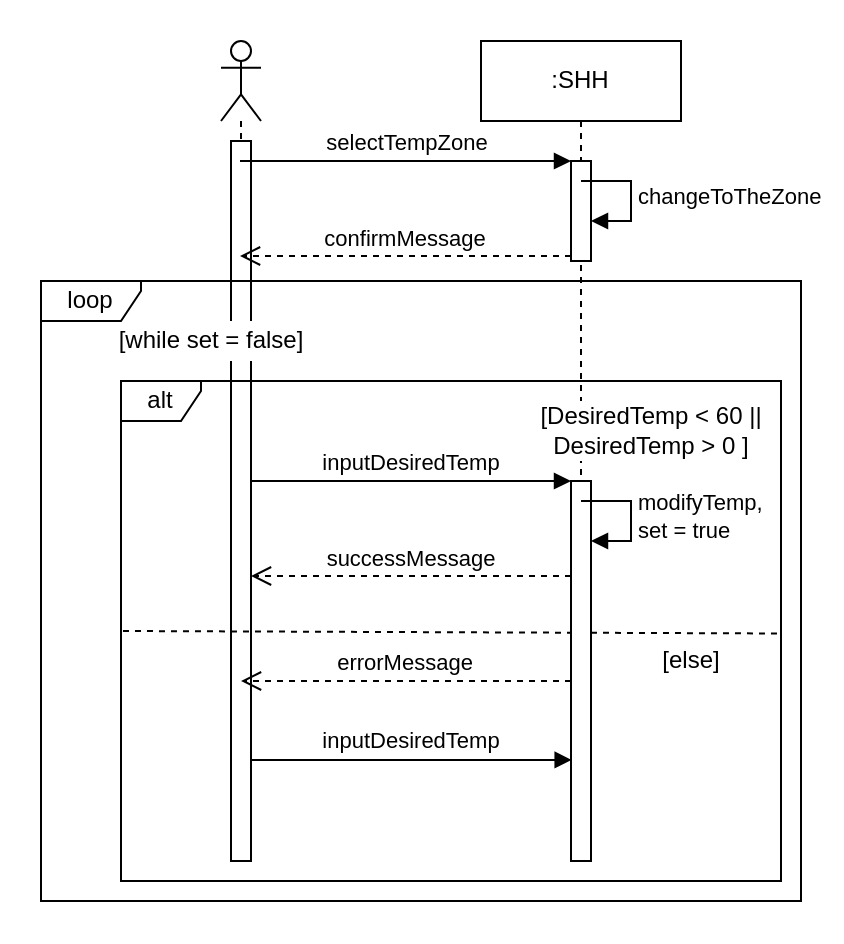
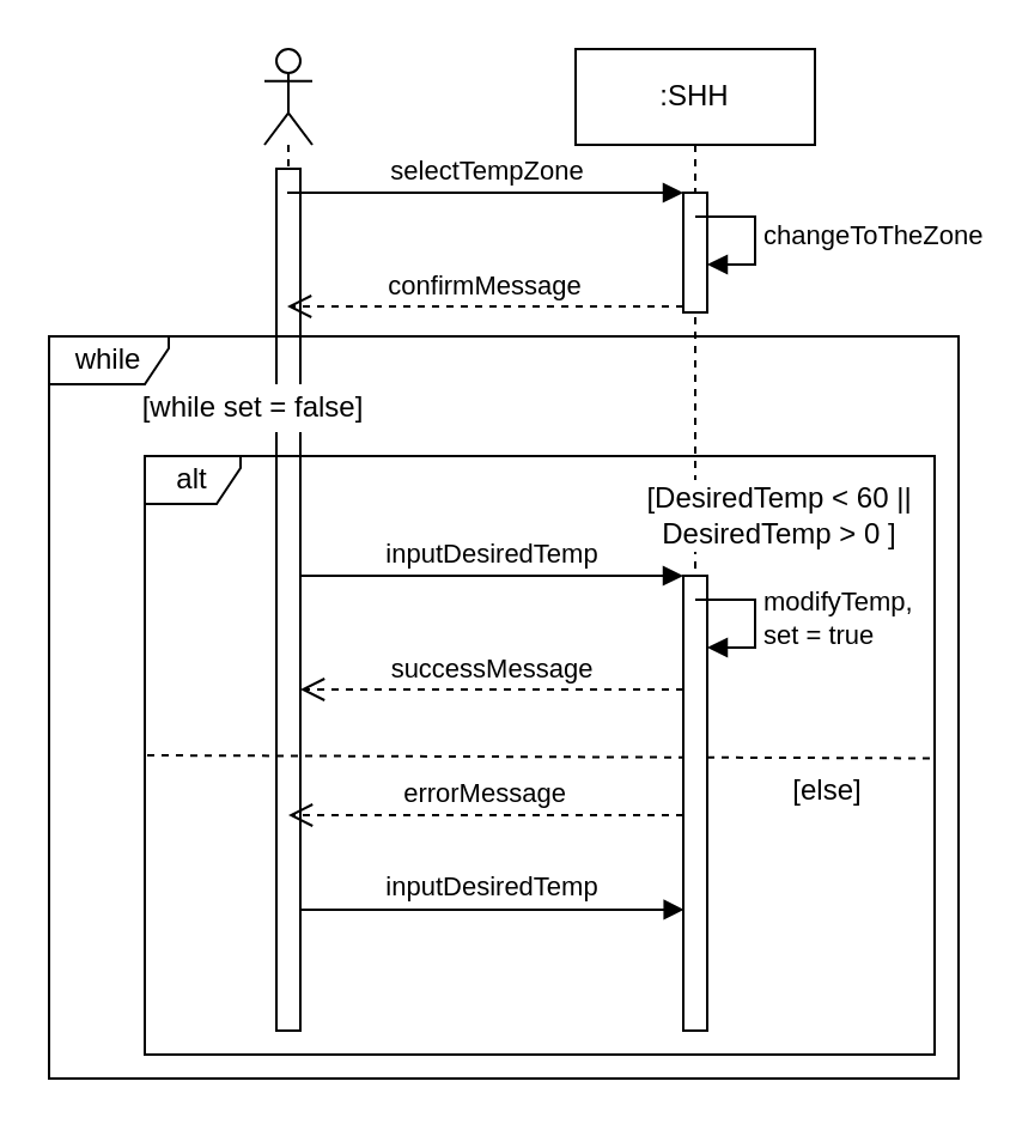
  <mxCell id="0" />
  <mxCell id="1" parent="0" />
  <mxCell id="2" value="" style="shape=umlLifeline;participant=umlActor;perimeter=lifelinePerimeter;whiteSpace=wrap;html=1;container=1;collapsible=0;recursiveResize=0;verticalAlign=top;spacingTop=36;outlineConnect=0;" vertex="1" parent="1"><mxGeometry x="110" y="20" width="20" height="410" as="geometry" /></mxCell>
  <mxCell id="3" value="" style="html=1;points=[];perimeter=orthogonalPerimeter;" vertex="1" parent="2"><mxGeometry x="5" y="50" width="10" height="360" as="geometry" /></mxCell>
  <mxCell id="4" value=":SHH" style="shape=umlLifeline;perimeter=lifelinePerimeter;whiteSpace=wrap;html=1;container=1;collapsible=0;recursiveResize=0;outlineConnect=0;" vertex="1" parent="1"><mxGeometry x="240" y="20" width="100" height="350" as="geometry" /></mxCell>
  <mxCell id="5" value="" style="html=1;points=[];perimeter=orthogonalPerimeter;" vertex="1" parent="4"><mxGeometry x="45" y="60" width="10" height="50" as="geometry" /></mxCell>
  <mxCell id="6" value="selectTempZone" style="html=1;verticalAlign=bottom;endArrow=block;entryX=0;entryY=0;" edge="1" target="5" parent="1" source="2"><mxGeometry relative="1" as="geometry"><mxPoint x="210" y="80" as="sourcePoint" /></mxGeometry></mxCell>
  <mxCell id="7" value="confirmMessage" style="html=1;verticalAlign=bottom;endArrow=open;dashed=1;endSize=8;exitX=0;exitY=0.95;" edge="1" source="5" parent="1" target="2"><mxGeometry relative="1" as="geometry"><mxPoint x="210" y="156" as="targetPoint" /></mxGeometry></mxCell>
  <mxCell id="8" value="changeToTheZone" style="edgeStyle=orthogonalEdgeStyle;html=1;align=left;spacingLeft=2;endArrow=block;rounded=0;entryX=1;entryY=0;" edge="1" parent="1"><mxGeometry relative="1" as="geometry"><mxPoint x="290" y="90" as="sourcePoint" /><Array as="points"><mxPoint x="315" y="90" /></Array><mxPoint x="295" y="110" as="targetPoint" /></mxGeometry></mxCell>
  <mxCell id="9" value="" style="endArrow=none;dashed=1;html=1;entryX=1;entryY=0.505;entryDx=0;entryDy=0;entryPerimeter=0;exitX=0.003;exitY=0.5;exitDx=0;exitDy=0;exitPerimeter=0;" edge="1" parent="1" source="20" target="20"><mxGeometry width="50" height="50" relative="1" as="geometry"><mxPoint x="60" y="249.5" as="sourcePoint" /><mxPoint x="170" y="249.5" as="targetPoint" /></mxGeometry></mxCell>
  <mxCell id="10" value="[while set = false]" style="text;html=1;align=center;verticalAlign=middle;resizable=0;points=[];autosize=1;fillColor=#FFFFFF;" vertex="1" parent="1"><mxGeometry x="50" y="160" width="110" height="20" as="geometry" /></mxCell>
  <mxCell id="11" value="" style="html=1;points=[];perimeter=orthogonalPerimeter;" vertex="1" parent="1"><mxGeometry x="285" y="240" width="10" height="50" as="geometry" /></mxCell>
  <mxCell id="12" value="" style="html=1;points=[];perimeter=orthogonalPerimeter;" vertex="1" parent="1"><mxGeometry x="285" y="240" width="10" height="190" as="geometry" /></mxCell>
  <mxCell id="13" value="inputDesiredTemp" style="html=1;verticalAlign=bottom;endArrow=block;entryX=0;entryY=0;" edge="1" target="11" parent="1"><mxGeometry relative="1" as="geometry"><mxPoint x="125" y="240" as="sourcePoint" /></mxGeometry></mxCell>
  <mxCell id="14" value="successMessage" style="html=1;verticalAlign=bottom;endArrow=open;dashed=1;endSize=8;exitX=0;exitY=0.95;" edge="1" source="11" parent="1"><mxGeometry relative="1" as="geometry"><mxPoint x="125" y="287.5" as="targetPoint" /></mxGeometry></mxCell>
  <mxCell id="15" value="modifyTemp, &lt;br&gt;set = true" style="edgeStyle=orthogonalEdgeStyle;html=1;align=left;spacingLeft=2;endArrow=block;rounded=0;entryX=1;entryY=0;" edge="1" parent="1"><mxGeometry relative="1" as="geometry"><mxPoint x="290" y="250" as="sourcePoint" /><Array as="points"><mxPoint x="315" y="250" /></Array><mxPoint x="295" y="270" as="targetPoint" /></mxGeometry></mxCell>
  <mxCell id="16" value="[DesiredTemp &amp;lt; 60 || &lt;br&gt;DesiredTemp &amp;gt; 0&amp;nbsp;]" style="text;html=1;align=center;verticalAlign=middle;resizable=0;points=[];autosize=1;fillColor=#FFFFFF;shadow=0;" vertex="1" parent="1"><mxGeometry x="260" y="200" width="130" height="30" as="geometry" /></mxCell>
  <mxCell id="17" value="[else]" style="text;html=1;align=center;verticalAlign=middle;resizable=0;points=[];autosize=1;" vertex="1" parent="1"><mxGeometry x="325" y="320" width="40" height="20" as="geometry" /></mxCell>
  <mxCell id="18" value="errorMessage" style="html=1;verticalAlign=bottom;endArrow=open;dashed=1;endSize=8;" edge="1" parent="1" source="12"><mxGeometry relative="1" as="geometry"><mxPoint x="200" y="340" as="sourcePoint" /><mxPoint x="120" y="340" as="targetPoint" /></mxGeometry></mxCell>
  <mxCell id="19" value="inputDesiredTemp" style="html=1;verticalAlign=bottom;endArrow=block;entryX=0.033;entryY=0.734;entryDx=0;entryDy=0;entryPerimeter=0;" edge="1" parent="1" target="12"><mxGeometry width="80" relative="1" as="geometry"><mxPoint x="125" y="379.46" as="sourcePoint" /><mxPoint x="260" y="380" as="targetPoint" /></mxGeometry></mxCell>
  <mxCell id="20" value="alt" style="shape=umlFrame;whiteSpace=wrap;html=1;width=40;height=20;" vertex="1" parent="1"><mxGeometry x="60" y="190" width="330" height="250" as="geometry" /></mxCell>
- <mxCell id="21" value="loop" style="shape=umlFrame;whiteSpace=wrap;html=1;shadow=0;fillColor=#FFFFFF;width=50;height=20;" vertex="1" parent="1"><mxGeometry x="20" y="140" width="380" height="310" as="geometry" /></mxCell>
+ <mxCell id="21" value="while" style="shape=umlFrame;whiteSpace=wrap;html=1;shadow=0;fillColor=#FFFFFF;width=50;height=20;" vertex="1" parent="1"><mxGeometry x="20" y="140" width="380" height="310" as="geometry" /></mxCell>
